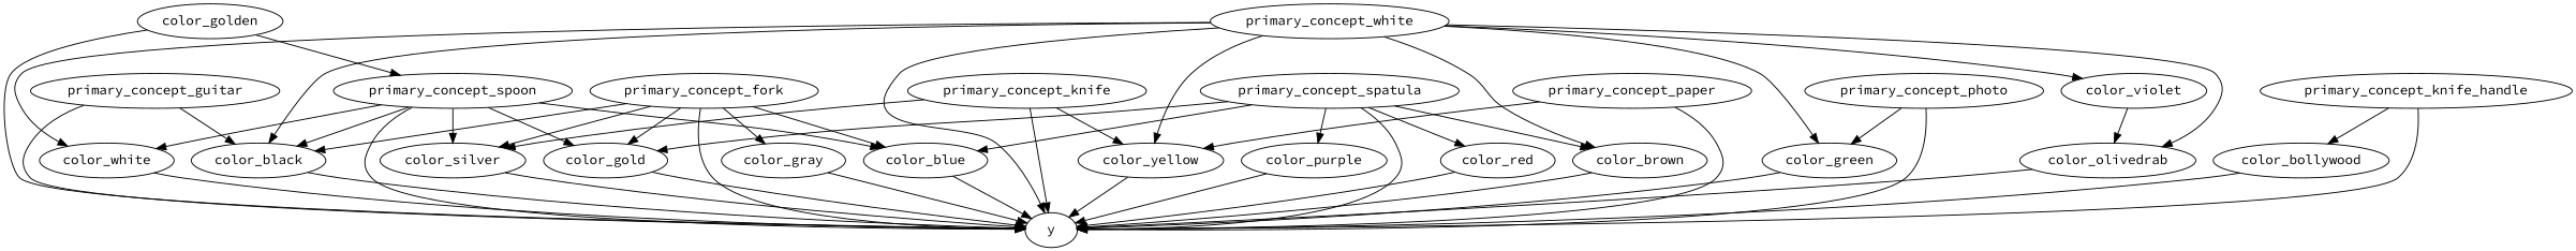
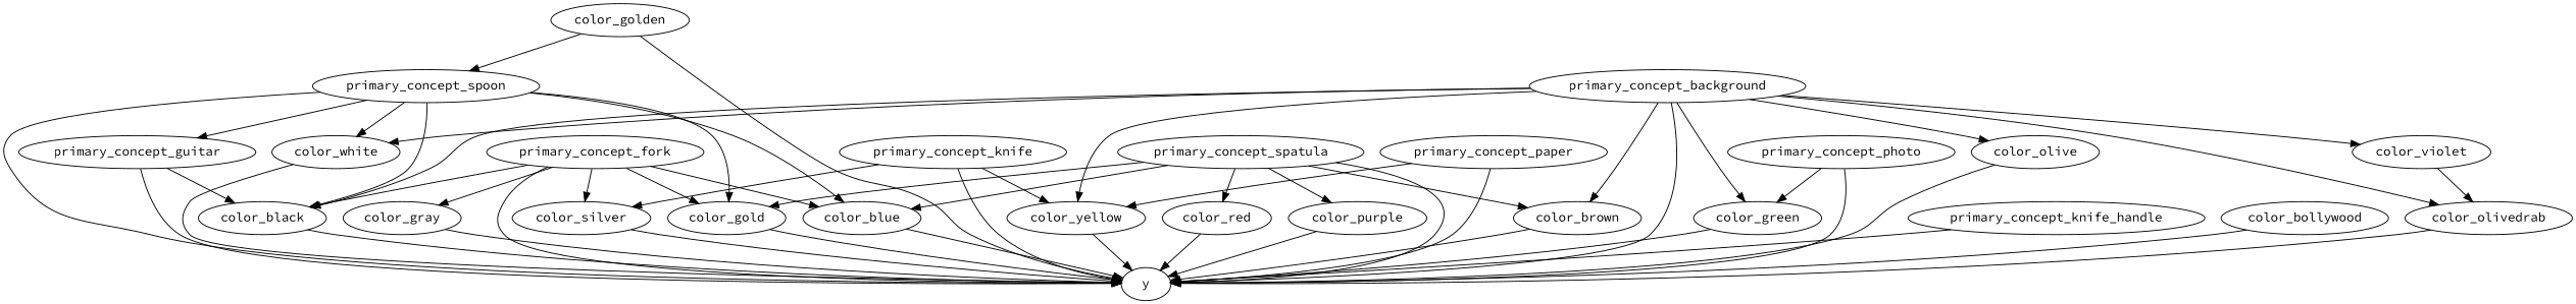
  strict digraph {
    fontname="Source Code Pro"
    node [fontname="Source Code Pro"]
    edge [fontname="Source Code Pro"]
    primary_concept_spoon
    y
    color_silver
    color_black
    color_blue
    color_gold
    color_white
    color_golden
    primary_concept_guitar
-   primary_concept_background [label=primary_concept_white]
+   primary_concept_background
    color_yellow
+   color_olive
    color_green
    color_brown
    color_olivedrab
    color_violet
    primary_concept_spatula
    color_red
    color_purple
    primary_concept_fork
    color_gray
    primary_concept_knife
    primary_concept_paper
    primary_concept_knife_handle
    color_bollywood
    primary_concept_photo
    primary_concept_spoon -> y
-   primary_concept_spoon -> color_silver
+   primary_concept_spoon -> primary_concept_guitar
    primary_concept_spoon -> color_black
    primary_concept_spoon -> color_blue
    primary_concept_spoon -> color_gold
    primary_concept_spoon -> color_white
    color_silver -> y
    color_black -> y
    color_blue -> y
    color_gold -> y
    color_white -> y
    color_golden -> primary_concept_spoon
    color_golden -> y
    primary_concept_guitar -> y
    primary_concept_guitar -> color_black
    primary_concept_background -> y
    primary_concept_background -> color_black
    primary_concept_background -> color_white
    primary_concept_background -> color_yellow
+   primary_concept_background -> color_olive
    primary_concept_background -> color_green
    primary_concept_background -> color_brown
    primary_concept_background -> color_olivedrab
    primary_concept_background -> color_violet
    color_yellow -> y
+   color_olive -> y
    color_green -> y
    color_brown -> y
    color_olivedrab -> y
    color_violet -> color_olivedrab
    primary_concept_spatula -> y
    primary_concept_spatula -> color_blue
    primary_concept_spatula -> color_gold
    primary_concept_spatula -> color_brown
    primary_concept_spatula -> color_red
    primary_concept_spatula -> color_purple
    color_red -> y
    color_purple -> y
    primary_concept_fork -> y
    primary_concept_fork -> color_silver
    primary_concept_fork -> color_black
    primary_concept_fork -> color_blue
    primary_concept_fork -> color_gold
    primary_concept_fork -> color_gray
    color_gray -> y
    primary_concept_knife -> y
    primary_concept_knife -> color_silver
    primary_concept_knife -> color_yellow
    primary_concept_paper -> y
    primary_concept_paper -> color_yellow
    primary_concept_knife_handle -> y
-   primary_concept_knife_handle -> color_bollywood
    color_bollywood -> y
    primary_concept_photo -> y
    primary_concept_photo -> color_green
  }
